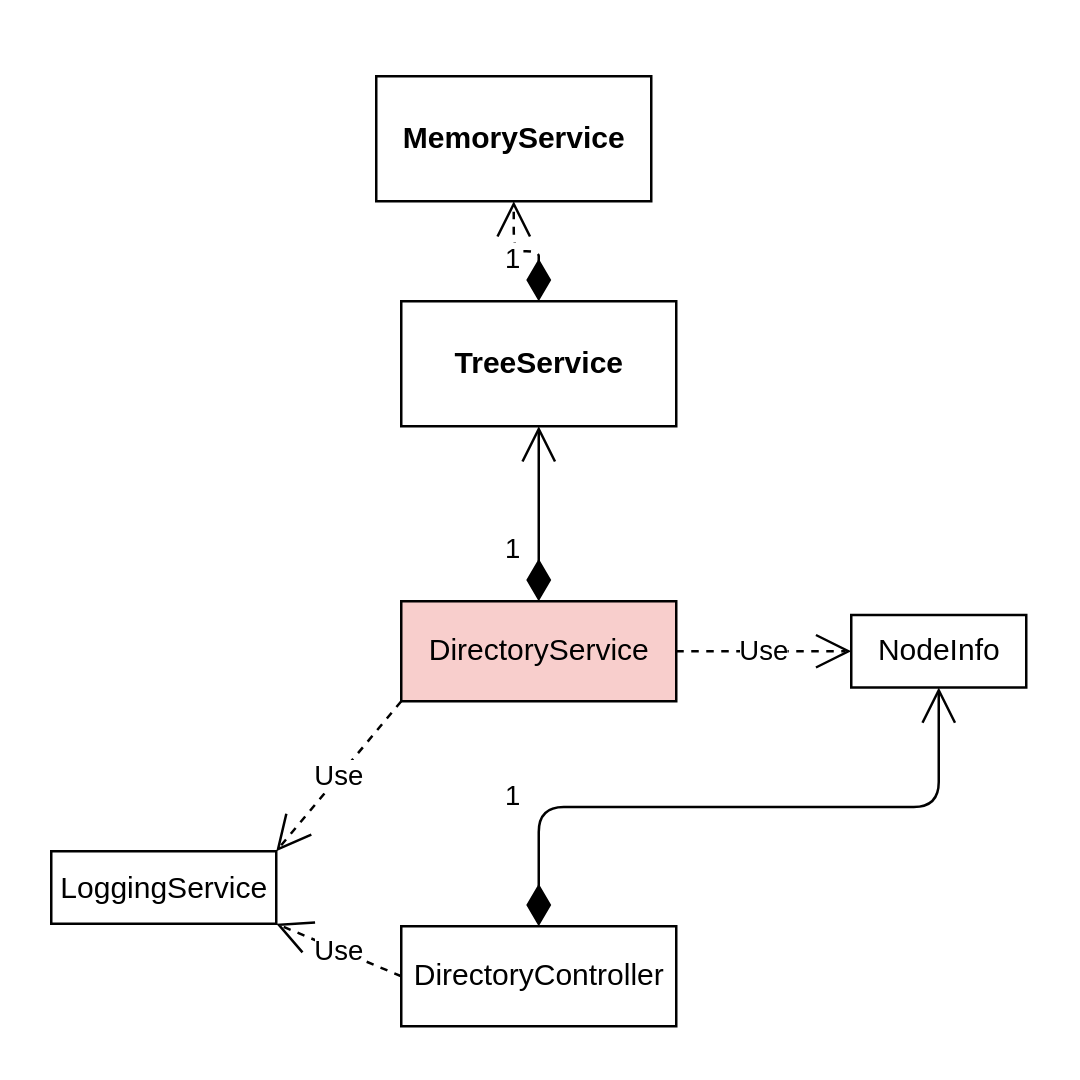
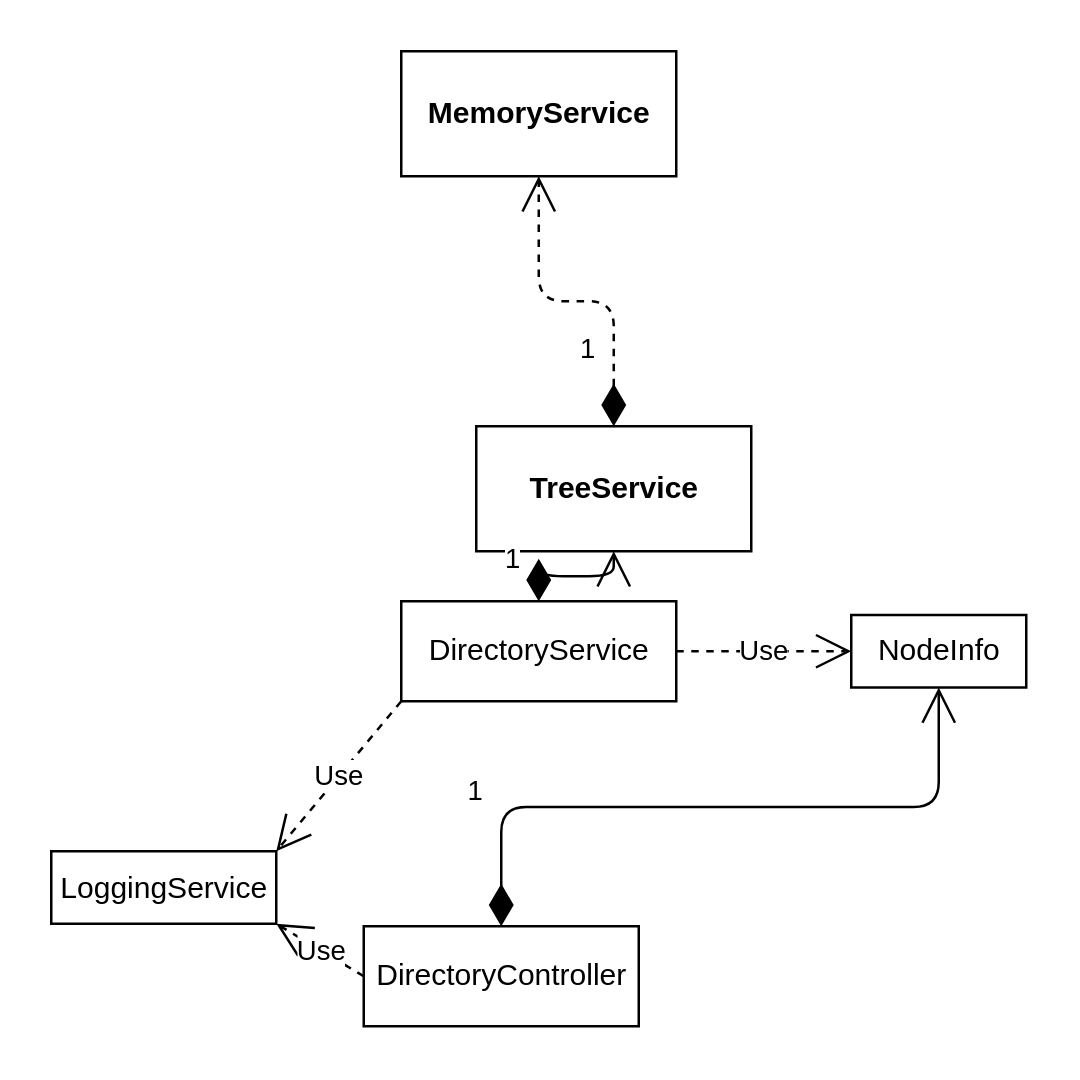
  <mxCell id="0" />
  <mxCell id="1" parent="0" />
- <mxCell id="2" value="DirectoryService" style="html=1;fillColor=#f8cecc;" parent="1" vertex="1"><mxGeometry x="160" y="240" width="110" height="40" as="geometry" /></mxCell>
+ <mxCell id="2" value="DirectoryService" style="html=1;" parent="1" vertex="1"><mxGeometry x="160" y="240" width="110" height="40" as="geometry" /></mxCell>
  <mxCell id="3" value="LoggingService" style="html=1;" parent="1" vertex="1"><mxGeometry x="20" y="340" width="90" height="29" as="geometry" /></mxCell>
  <mxCell id="4" value="NodeInfo" style="html=1;" parent="1" vertex="1"><mxGeometry x="340" y="245.5" width="70" height="29" as="geometry" /></mxCell>
- <mxCell id="5" value="&lt;b&gt;TreeService&lt;/b&gt;" style="html=1;" parent="1" vertex="1"><mxGeometry x="160" y="120" width="110" height="50" as="geometry" /></mxCell>
+ <mxCell id="5" value="&lt;b&gt;TreeService&lt;/b&gt;" style="html=1;" parent="1" vertex="1"><mxGeometry x="190" y="170" width="110" height="50" as="geometry" /></mxCell>
  <mxCell id="6" value="1" style="endArrow=open;html=1;endSize=12;startArrow=diamondThin;startSize=14;startFill=1;edgeStyle=orthogonalEdgeStyle;align=left;verticalAlign=bottom;entryX=0.5;entryY=1;entryDx=0;entryDy=0;exitX=0.5;exitY=0;exitDx=0;exitDy=0;" parent="1" source="2" target="5" edge="1"><mxGeometry x="-0.667" y="15" relative="1" as="geometry"><mxPoint x="230" y="210" as="sourcePoint" /><mxPoint x="250" y="220" as="targetPoint" /><mxPoint as="offset" /></mxGeometry></mxCell>
  <mxCell id="7" value="Use" style="endArrow=open;endSize=12;dashed=1;html=1;entryX=1;entryY=0;entryDx=0;entryDy=0;exitX=0;exitY=1;exitDx=0;exitDy=0;" parent="1" source="2" target="3" edge="1"><mxGeometry width="160" relative="1" as="geometry"><mxPoint x="110" y="335" as="sourcePoint" /><mxPoint x="180" y="335" as="targetPoint" /></mxGeometry></mxCell>
  <mxCell id="8" value="Use" style="endArrow=open;endSize=12;dashed=1;html=1;entryX=0;entryY=0.5;entryDx=0;entryDy=0;exitX=1;exitY=0.5;exitDx=0;exitDy=0;" parent="1" source="2" target="4" edge="1"><mxGeometry width="160" relative="1" as="geometry"><mxPoint x="170" y="150" as="sourcePoint" /><mxPoint x="50" y="341" as="targetPoint" /></mxGeometry></mxCell>
- <mxCell id="9" value="&lt;b&gt;MemoryService&lt;/b&gt;" style="html=1;" vertex="1" parent="1"><mxGeometry x="150" y="30" width="110" height="50" as="geometry" /></mxCell>
+ <mxCell id="9" value="&lt;b&gt;MemoryService&lt;/b&gt;" style="html=1;" vertex="1" parent="1"><mxGeometry x="160" y="20" width="110" height="50" as="geometry" /></mxCell>
  <mxCell id="10" value="1" style="endArrow=open;html=1;endSize=12;startArrow=diamondThin;startSize=14;startFill=1;edgeStyle=orthogonalEdgeStyle;align=left;verticalAlign=bottom;entryX=0.5;entryY=1;entryDx=0;entryDy=0;exitX=0.5;exitY=0;exitDx=0;exitDy=0;dashed=1;" edge="1" parent="1" source="5" target="9"><mxGeometry x="-0.667" y="15" relative="1" as="geometry"><mxPoint x="225" y="250" as="sourcePoint" /><mxPoint x="225" y="180" as="targetPoint" /><mxPoint as="offset" /></mxGeometry></mxCell>
- <mxCell id="11" value="DirectoryController" style="html=1;" vertex="1" parent="1"><mxGeometry x="160" y="370" width="110" height="40" as="geometry" /></mxCell>
+ <mxCell id="11" value="DirectoryController" style="html=1;" vertex="1" parent="1"><mxGeometry x="145" y="370" width="110" height="40" as="geometry" /></mxCell>
  <mxCell id="12" value="1" style="endArrow=open;html=1;endSize=12;startArrow=diamondThin;startSize=14;startFill=1;edgeStyle=orthogonalEdgeStyle;align=left;verticalAlign=bottom;exitX=0.5;exitY=0;exitDx=0;exitDy=0;" edge="1" parent="1" source="11" target="4"><mxGeometry x="-0.667" y="15" relative="1" as="geometry"><mxPoint x="225" y="250" as="sourcePoint" /><mxPoint x="215" y="300" as="targetPoint" /><mxPoint as="offset" /></mxGeometry></mxCell>
  <mxCell id="13" value="Use" style="endArrow=open;endSize=12;dashed=1;html=1;entryX=1;entryY=1;entryDx=0;entryDy=0;exitX=0;exitY=0.5;exitDx=0;exitDy=0;" edge="1" parent="1" source="11" target="3"><mxGeometry width="160" relative="1" as="geometry"><mxPoint x="280" y="290" as="sourcePoint" /><mxPoint x="350" y="341" as="targetPoint" /></mxGeometry></mxCell>
